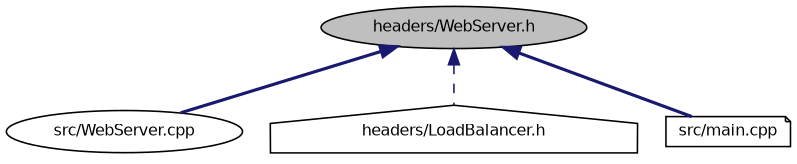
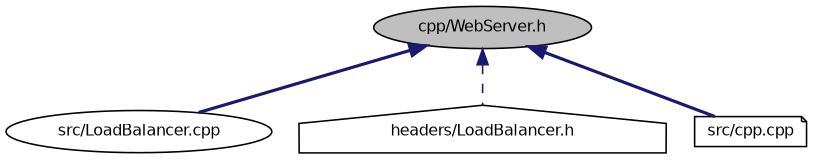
  digraph {
    node [color=black fillcolor=white fontname=Helvetica fontsize=10 shape=ellipse style=filled]
    edge [color=midnightblue dir=back fontname=Helvetica fontsize=10 labelfontname=Helvetica labelfontsize=10 style=bold]
-   n1 [fillcolor=grey75 fontcolor=black height=0.2 label="headers/WebServer.h" width=0.4]
-   n2 [height=0.2 label="src/WebServer.cpp" width=0.4]
+   n1 [fillcolor=grey75 fontcolor=black height=0.2 label="cpp/WebServer.h" width=0.4]
+   n2 [height=0.2 label="src/LoadBalancer.cpp" width=0.4]
    n3 [height=0.2 label="headers/LoadBalancer.h" shape=house width=0.4]
-   n4 [height=0.2 label="src/main.cpp" shape=note width=0.4]
+   n4 [height=0.2 label="src/cpp.cpp" shape=note width=0.4]
    n1 -> n2
    n1 -> n3 [style=dashed]
    n1 -> n4
  }
